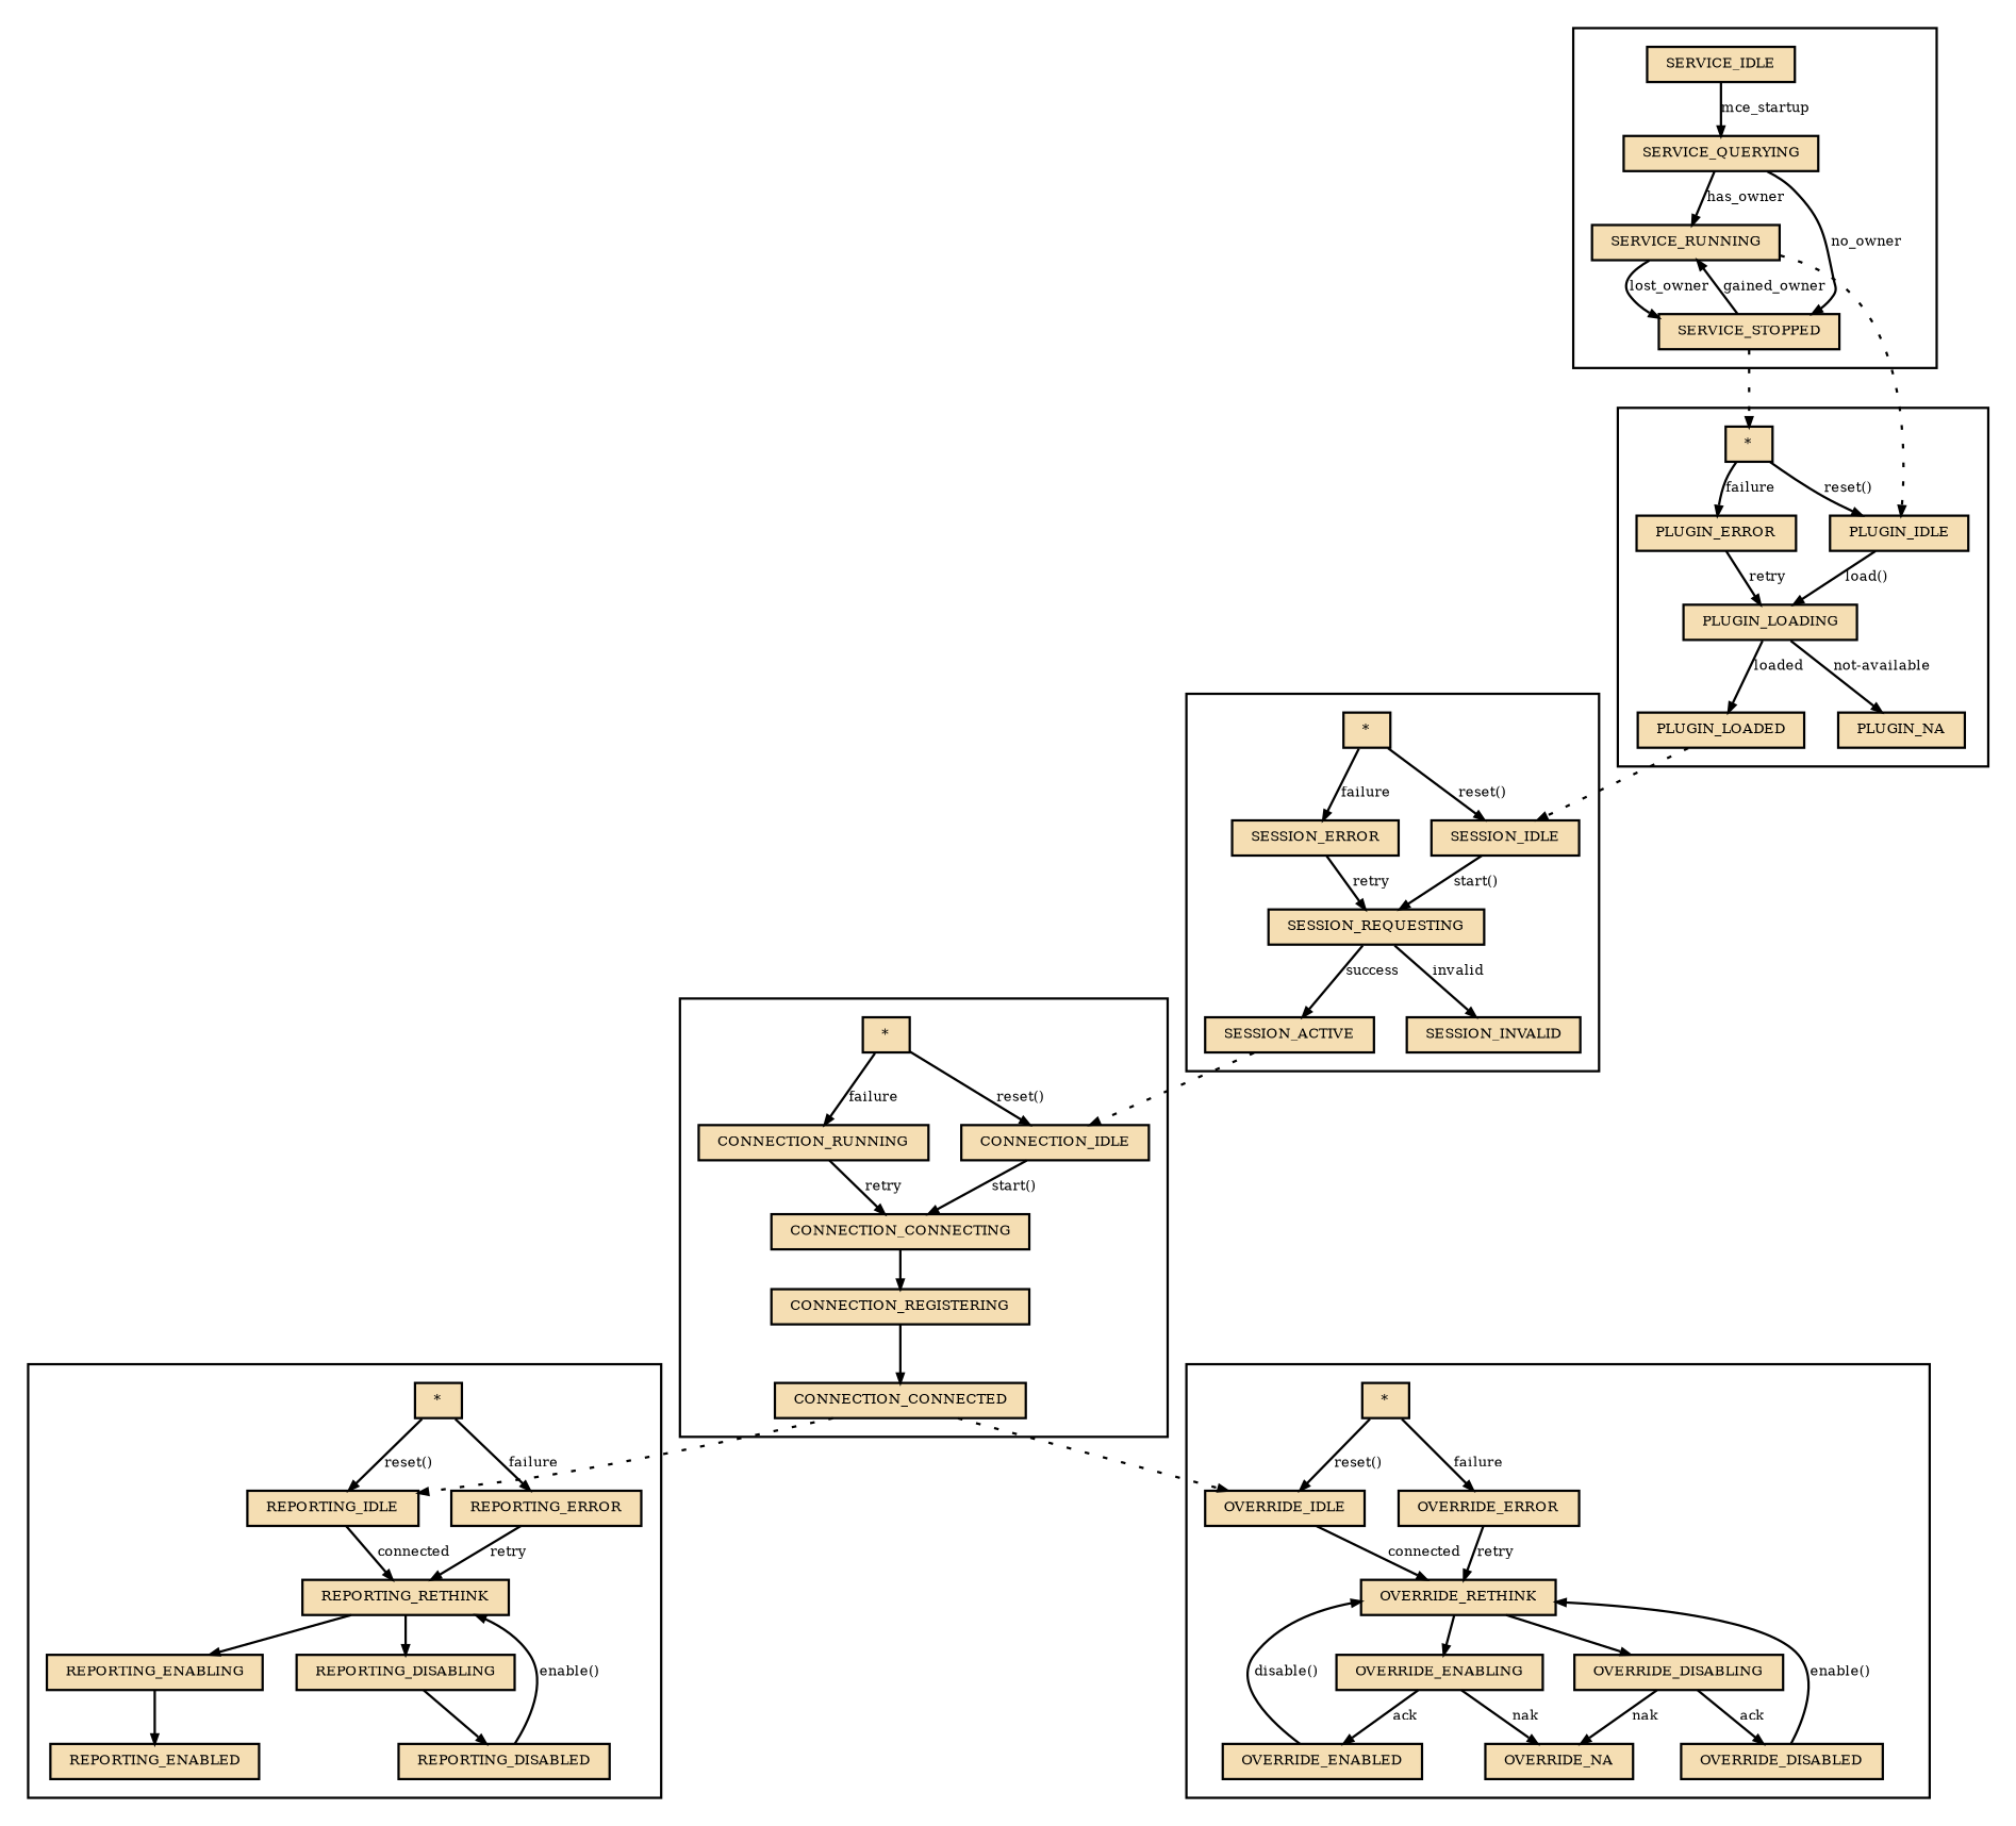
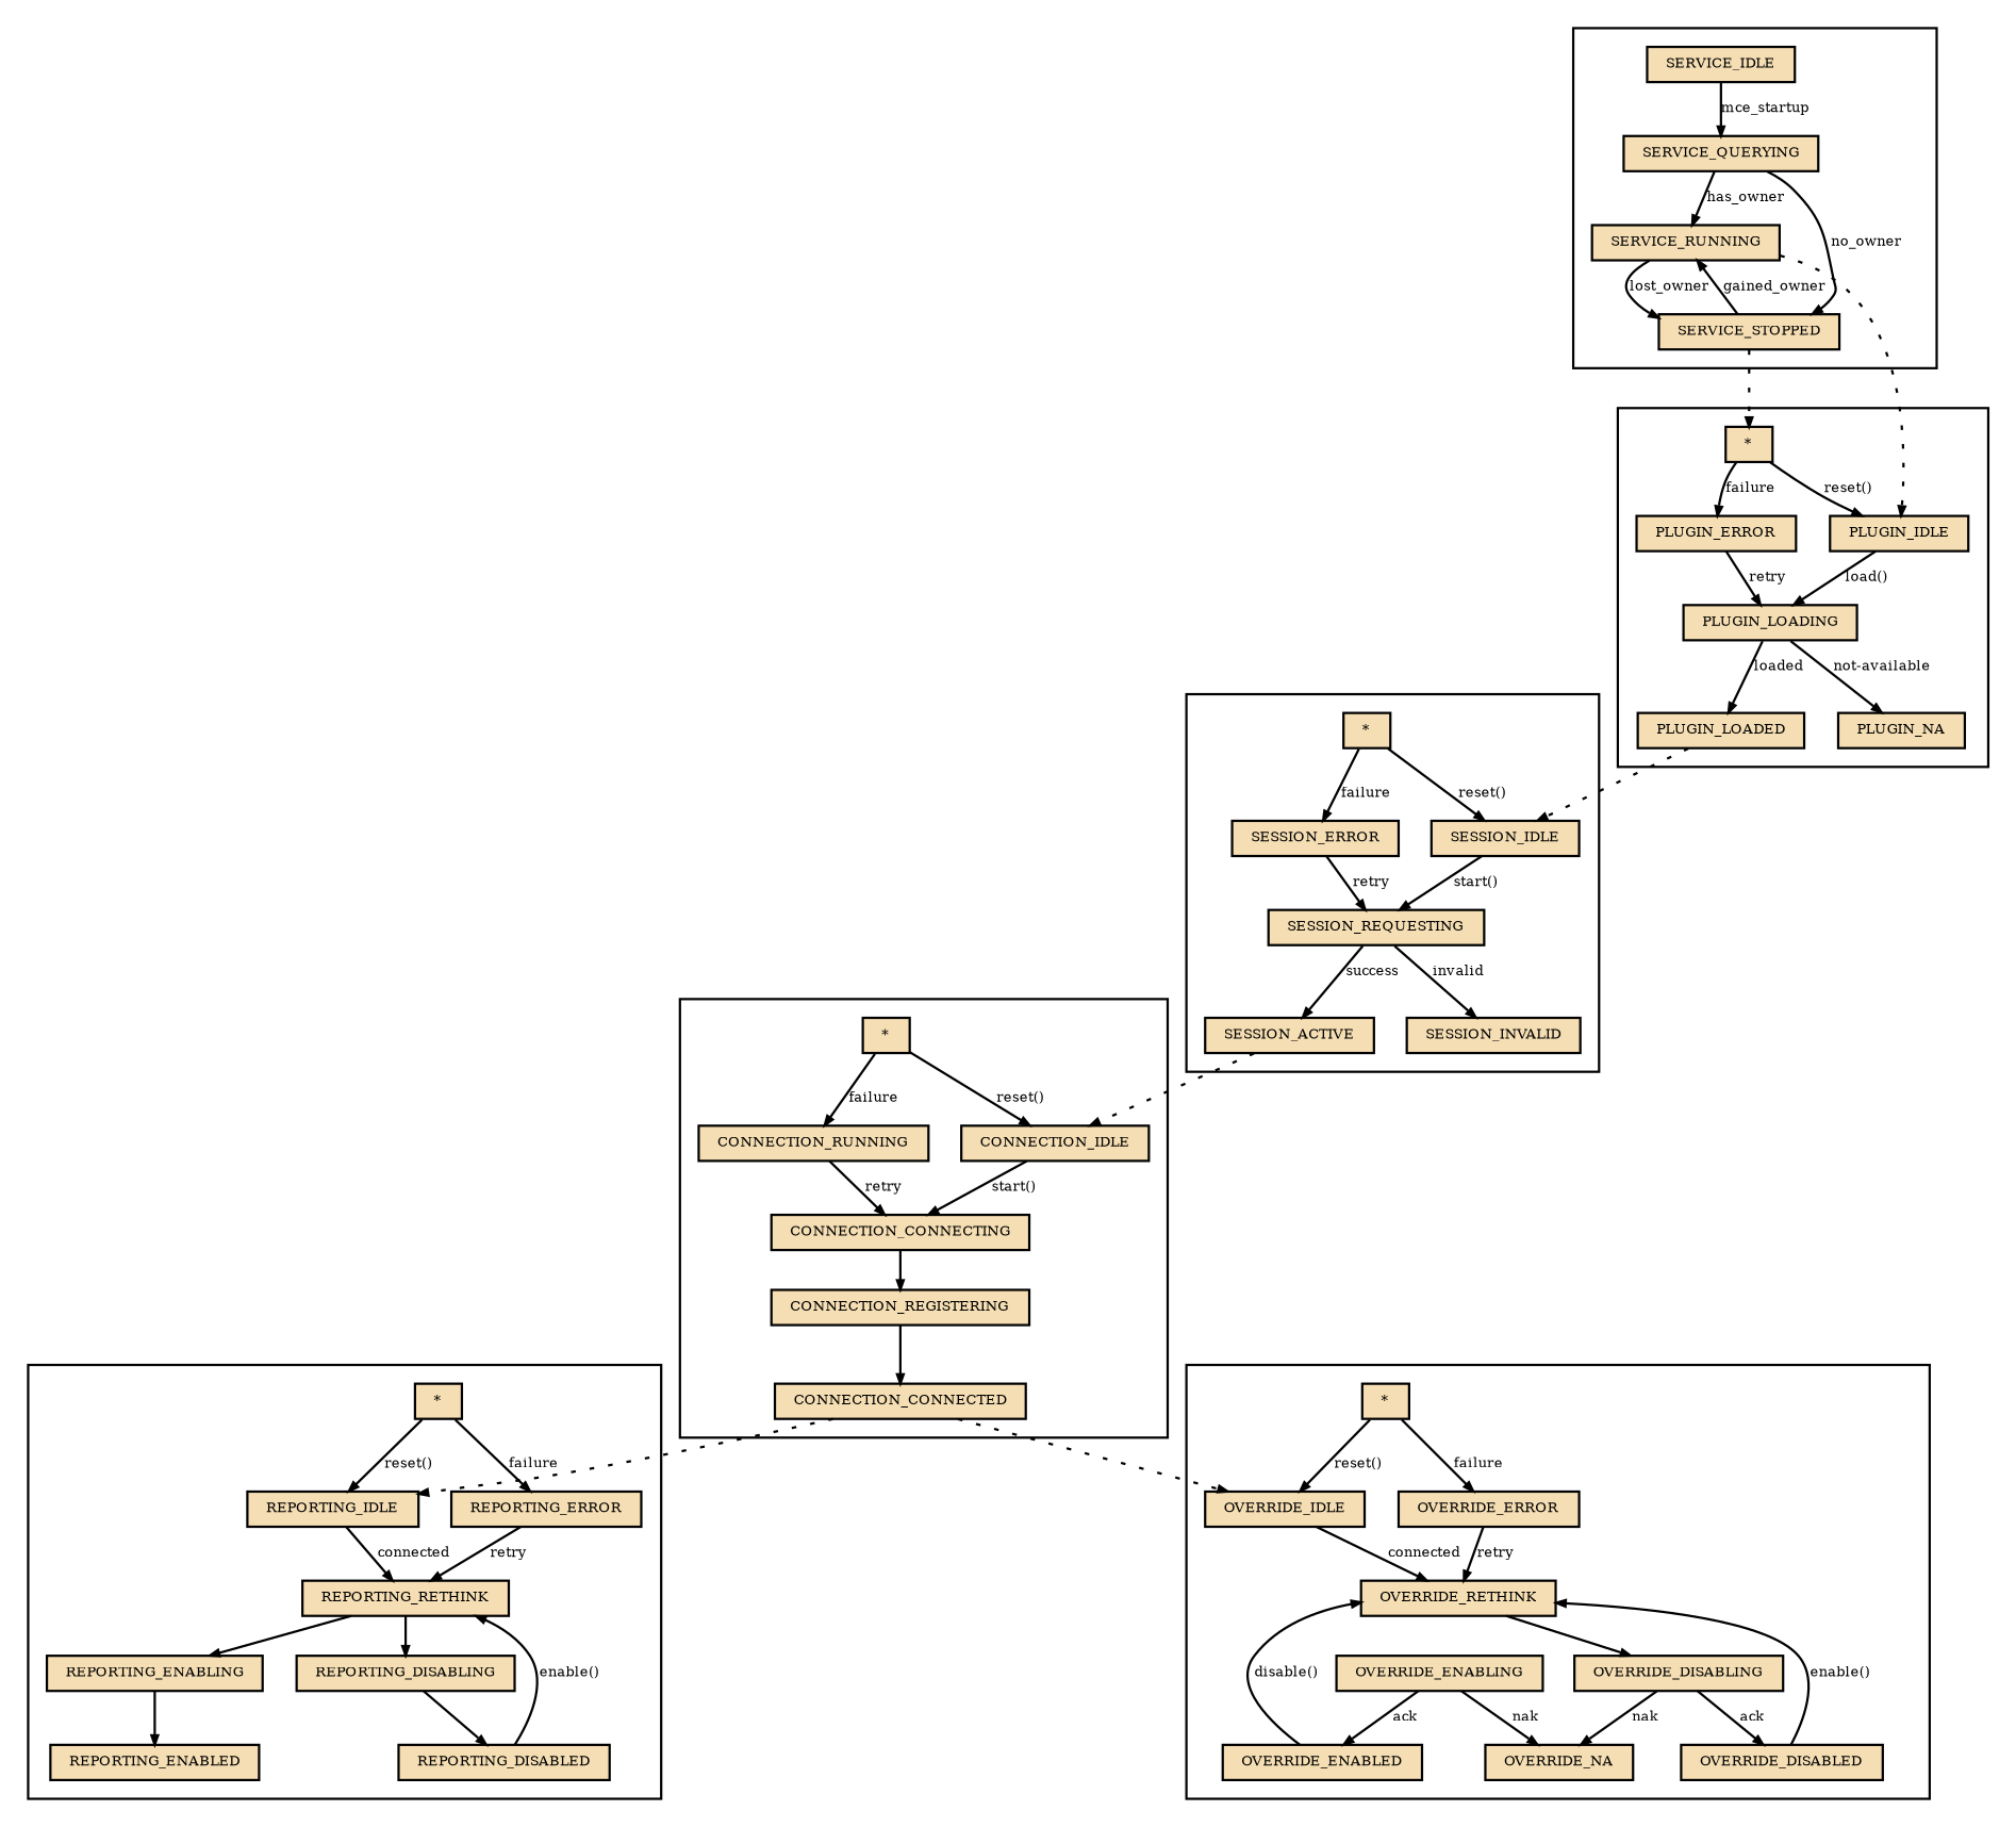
  digraph {
    compound=true
    fontsize=6
    nodesep=0.2
    ranksep=0.2
    node [fillcolor=wheat fontsize=6 shape=box style=filled]
    edge [arrowsize=0.4 fontsize=6]
    REPORTING_IDLE [height=0.001 width=0.001]
    REPORTING_RETHINK [height=0.001 width=0.001]
    REPORTING_ENABLING [height=0.001 width=0.001]
    REPORTING_DISABLING [height=0.001 width=0.001]
    REPORTING_ENABLED [height=0.001 width=0.001]
    REPORTING_DISABLED [height=0.001 width=0.001]
    REPORTING_ERROR [height=0.001 width=0.001]
    n8 [height=0.001 label="*" width=0.001]
    OVERRIDE_IDLE [height=0.001 width=0.001]
    OVERRIDE_RETHINK [height=0.001 width=0.001]
    OVERRIDE_ENABLING [height=0.001 width=0.001]
    OVERRIDE_DISABLING [height=0.001 width=0.001]
    OVERRIDE_ENABLED [height=0.001 width=0.001]
    OVERRIDE_NA [height=0.001 width=0.001]
    OVERRIDE_DISABLED [height=0.001 width=0.001]
    OVERRIDE_ERROR [height=0.001 width=0.001]
    n17 [height=0.001 label="*" width=0.001]
    CONNECTION_IDLE [height=0.001 width=0.001]
    CONNECTION_CONNECTING [height=0.001 width=0.001]
    CONNECTION_REGISTERING [height=0.001 width=0.001]
    CONNECTION_CONNECTED [height=0.001 width=0.001]
    n22 [height=0.001 label=CONNECTION_RUNNING width=0.001]
    n23 [height=0.001 label="*" width=0.001]
    SESSION_IDLE [height=0.001 width=0.001]
    SESSION_REQUESTING [height=0.001 width=0.001]
    SESSION_ACTIVE [height=0.001 width=0.001]
    SESSION_INVALID [height=0.001 width=0.001]
    SESSION_ERROR [height=0.001 width=0.001]
    n29 [height=0.001 label="*" width=0.001]
    PLUGIN_IDLE [height=0.001 width=0.001]
    PLUGIN_LOADING [height=0.001 width=0.001]
    PLUGIN_LOADED [height=0.001 width=0.001]
    PLUGIN_NA [height=0.001 width=0.001]
    PLUGIN_ERROR [height=0.001 width=0.001]
    n35 [height=0.001 label="*" width=0.001]
    SERVICE_IDLE [height=0.001 width=0.001]
    SERVICE_QUERYING [height=0.001 width=0.001]
    SERVICE_RUNNING [height=0.001 width=0.001]
    SERVICE_STOPPED [height=0.001 width=0.001]
    subgraph cluster_1 {
      REPORTING_IDLE
      REPORTING_RETHINK
      REPORTING_ENABLING
      REPORTING_DISABLING
      REPORTING_ENABLED
      REPORTING_DISABLED
      REPORTING_ERROR
      n8
    }
    subgraph cluster_2 {
      OVERRIDE_IDLE
      OVERRIDE_RETHINK
      OVERRIDE_ENABLING
      OVERRIDE_DISABLING
      OVERRIDE_ENABLED
      OVERRIDE_NA
      OVERRIDE_DISABLED
      OVERRIDE_ERROR
      n17
    }
    subgraph cluster_3 {
      CONNECTION_IDLE
      CONNECTION_CONNECTING
      CONNECTION_REGISTERING
      CONNECTION_CONNECTED
      n22
      n23
    }
    subgraph cluster_4 {
      SESSION_IDLE
      SESSION_REQUESTING
      SESSION_ACTIVE
      SESSION_INVALID
      SESSION_ERROR
      n29
    }
    subgraph cluster_5 {
      PLUGIN_IDLE
      PLUGIN_LOADING
      PLUGIN_LOADED
      PLUGIN_NA
      PLUGIN_ERROR
      n35
    }
    subgraph cluster_6 {
      SERVICE_IDLE
      SERVICE_QUERYING
      SERVICE_RUNNING
      SERVICE_STOPPED
    }
    REPORTING_IDLE -> REPORTING_RETHINK [label=connected]
    REPORTING_RETHINK -> REPORTING_ENABLING
    REPORTING_RETHINK -> REPORTING_DISABLING
    REPORTING_ENABLING -> REPORTING_ENABLED
    REPORTING_DISABLING -> REPORTING_DISABLED
    REPORTING_DISABLED -> REPORTING_RETHINK [label="enable()"]
    REPORTING_ERROR -> REPORTING_RETHINK [label=retry]
    n8 -> REPORTING_IDLE [label="reset()"]
    n8 -> REPORTING_ERROR [label=failure]
    OVERRIDE_IDLE -> OVERRIDE_RETHINK [label=connected]
-   OVERRIDE_RETHINK -> OVERRIDE_ENABLING
    OVERRIDE_RETHINK -> OVERRIDE_DISABLING
    OVERRIDE_ENABLING -> OVERRIDE_ENABLED [label=ack]
    OVERRIDE_ENABLING -> OVERRIDE_NA [label=nak]
    OVERRIDE_DISABLING -> OVERRIDE_NA [label=nak]
    OVERRIDE_DISABLING -> OVERRIDE_DISABLED [label=ack]
    OVERRIDE_ENABLED -> OVERRIDE_RETHINK [label="disable()"]
    OVERRIDE_DISABLED -> OVERRIDE_RETHINK [label="enable()"]
    OVERRIDE_ERROR -> OVERRIDE_RETHINK [label=retry]
    n17 -> OVERRIDE_IDLE [label="reset()"]
    n17 -> OVERRIDE_ERROR [label=failure]
    CONNECTION_IDLE -> CONNECTION_CONNECTING [label="start()"]
    CONNECTION_CONNECTING -> CONNECTION_REGISTERING
    CONNECTION_REGISTERING -> CONNECTION_CONNECTED
    CONNECTION_CONNECTED -> REPORTING_IDLE [style=dotted]
    CONNECTION_CONNECTED -> OVERRIDE_IDLE [style=dotted]
    n22 -> CONNECTION_CONNECTING [label=retry]
    n23 -> CONNECTION_IDLE [label="reset()"]
    n23 -> n22 [label=failure]
    SESSION_IDLE -> SESSION_REQUESTING [label="start()"]
    SESSION_REQUESTING -> SESSION_ACTIVE [label=success]
    SESSION_REQUESTING -> SESSION_INVALID [label=invalid]
    SESSION_ACTIVE -> CONNECTION_IDLE [style=dotted]
    SESSION_ERROR -> SESSION_REQUESTING [label=retry]
    n29 -> SESSION_IDLE [label="reset()"]
    n29 -> SESSION_ERROR [label=failure]
    PLUGIN_IDLE -> PLUGIN_LOADING [label="load()"]
    PLUGIN_LOADING -> PLUGIN_LOADED [label=loaded]
    PLUGIN_LOADING -> PLUGIN_NA [label="not-available"]
    PLUGIN_LOADED -> SESSION_IDLE [style=dotted]
    PLUGIN_ERROR -> PLUGIN_LOADING [label=retry]
    n35 -> PLUGIN_IDLE [label="reset()"]
    n35 -> PLUGIN_ERROR [label=failure]
    SERVICE_IDLE -> SERVICE_QUERYING [label=mce_startup]
    SERVICE_QUERYING -> SERVICE_RUNNING [label=has_owner]
    SERVICE_QUERYING -> SERVICE_STOPPED [label=no_owner]
    SERVICE_RUNNING -> PLUGIN_IDLE [style=dotted]
    SERVICE_RUNNING -> SERVICE_STOPPED [label=lost_owner]
    SERVICE_STOPPED -> n35 [style=dotted]
    SERVICE_STOPPED -> SERVICE_RUNNING [label=gained_owner]
  }
